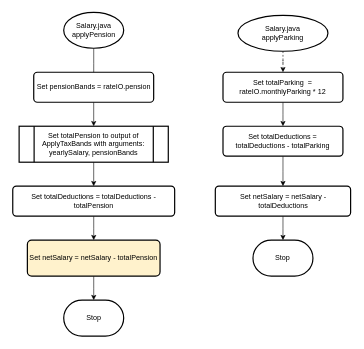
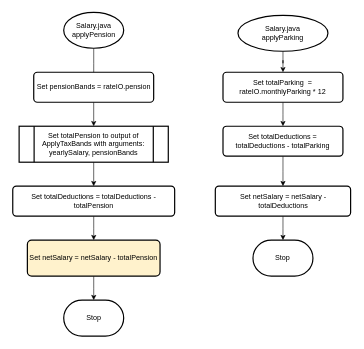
  <mxCell id="0" />
  <mxCell id="1" parent="0" />
  <mxCell id="2" value="" style="edgeStyle=orthogonalEdgeStyle;rounded=0;orthogonalLoop=1;jettySize=auto;html=1;" edge="1" parent="1" source="3"><mxGeometry relative="1" as="geometry"><mxPoint x="155.75" y="130" as="targetPoint" /></mxGeometry></mxCell>
  <mxCell id="3" value="Salary.java&lt;br&gt;applyPension" style="strokeWidth=2;html=1;shape=mxgraph.flowchart.start_1;whiteSpace=wrap;" vertex="1" parent="1"><mxGeometry x="105.75" y="20" width="100" height="60" as="geometry" /></mxCell>
- <mxCell id="4" value="" style="edgeStyle=orthogonalEdgeStyle;rounded=0;orthogonalLoop=1;jettySize=auto;html=1;dashed=1;" edge="1" parent="1" source="5" target="16"><mxGeometry relative="1" as="geometry" /></mxCell>
+ <mxCell id="4" value="" style="edgeStyle=orthogonalEdgeStyle;rounded=0;orthogonalLoop=1;jettySize=auto;html=1;" edge="1" parent="1" source="5" target="16"><mxGeometry relative="1" as="geometry" /></mxCell>
  <mxCell id="5" value="Salary.java&lt;br&gt;applyParking" style="strokeWidth=2;html=1;shape=mxgraph.flowchart.start_1;whiteSpace=wrap;" vertex="1" parent="1"><mxGeometry x="396.37" y="25" width="150" height="60" as="geometry" /></mxCell>
  <mxCell id="6" value="" style="edgeStyle=orthogonalEdgeStyle;rounded=0;orthogonalLoop=1;jettySize=auto;html=1;" edge="1" parent="1" source="7" target="11"><mxGeometry relative="1" as="geometry" /></mxCell>
  <mxCell id="7" value="Set totalPension to output of ApplyTaxBands with arguments:&lt;div&gt;yearlySalary, pensionBands&lt;br&gt;&lt;/div&gt;" style="shape=process;whiteSpace=wrap;html=1;backgroundOutline=1;strokeWidth=2;" vertex="1" parent="1"><mxGeometry x="31.38" y="210" width="248.75" height="60" as="geometry" /></mxCell>
  <mxCell id="8" value="" style="edgeStyle=orthogonalEdgeStyle;rounded=0;orthogonalLoop=1;jettySize=auto;html=1;" edge="1" parent="1" source="9" target="7"><mxGeometry relative="1" as="geometry" /></mxCell>
  <mxCell id="9" value="Set pensionBands = rateIO.pension" style="whiteSpace=wrap;html=1;strokeWidth=2;rounded=1;arcSize=12;" vertex="1" parent="1"><mxGeometry x="55.75" y="120" width="200" height="50" as="geometry" /></mxCell>
  <mxCell id="10" value="" style="edgeStyle=orthogonalEdgeStyle;rounded=0;orthogonalLoop=1;jettySize=auto;html=1;" edge="1" parent="1" source="11" target="13"><mxGeometry relative="1" as="geometry" /></mxCell>
  <mxCell id="11" value="Set totalDeductions = totalDeductions - totalPension" style="whiteSpace=wrap;html=1;strokeWidth=2;rounded=1;arcSize=12;" vertex="1" parent="1"><mxGeometry x="20.76" y="310" width="270" height="50" as="geometry" /></mxCell>
  <mxCell id="12" value="" style="edgeStyle=orthogonalEdgeStyle;rounded=0;orthogonalLoop=1;jettySize=auto;html=1;" edge="1" parent="1" source="13" target="14"><mxGeometry relative="1" as="geometry" /></mxCell>
  <mxCell id="13" value="Set netSalary = netSalary - totalPension" style="whiteSpace=wrap;html=1;strokeWidth=2;rounded=1;arcSize=12;fillColor=#fff2cc;" vertex="1" parent="1"><mxGeometry x="45.13" y="400" width="221.25" height="60" as="geometry" /></mxCell>
  <mxCell id="14" value="Stop" style="strokeWidth=2;html=1;shape=mxgraph.flowchart.terminator;whiteSpace=wrap;" vertex="1" parent="1"><mxGeometry x="105.75" y="500" width="100" height="60" as="geometry" /></mxCell>
  <mxCell id="15" value="" style="edgeStyle=orthogonalEdgeStyle;rounded=0;orthogonalLoop=1;jettySize=auto;html=1;" edge="1" parent="1" source="16"><mxGeometry relative="1" as="geometry"><mxPoint x="471.37" y="210" as="targetPoint" /></mxGeometry></mxCell>
  <mxCell id="16" value="Set totalParking&amp;nbsp; = rateIO.monthlyParking * 12" style="whiteSpace=wrap;html=1;strokeWidth=2;rounded=1;arcSize=12;" vertex="1" parent="1"><mxGeometry x="371.37" y="120" width="200" height="50" as="geometry" /></mxCell>
  <mxCell id="17" value="" style="edgeStyle=orthogonalEdgeStyle;rounded=0;orthogonalLoop=1;jettySize=auto;html=1;" edge="1" parent="1" source="18" target="20"><mxGeometry relative="1" as="geometry" /></mxCell>
  <mxCell id="18" value="Set totalDeductions = totalDeductions - totalParking" style="whiteSpace=wrap;html=1;strokeWidth=2;rounded=1;arcSize=12;" vertex="1" parent="1"><mxGeometry x="371.37" y="210" width="200" height="50" as="geometry" /></mxCell>
  <mxCell id="19" value="" style="edgeStyle=orthogonalEdgeStyle;rounded=0;orthogonalLoop=1;jettySize=auto;html=1;" edge="1" parent="1" source="20" target="21"><mxGeometry relative="1" as="geometry" /></mxCell>
  <mxCell id="20" value="Set netSalary = netSalary - totalDeductions" style="whiteSpace=wrap;html=1;strokeWidth=2;rounded=1;arcSize=12;" vertex="1" parent="1"><mxGeometry x="358.55" y="310" width="225.63" height="50" as="geometry" /></mxCell>
  <mxCell id="21" value="Stop" style="strokeWidth=2;html=1;shape=mxgraph.flowchart.terminator;whiteSpace=wrap;" vertex="1" parent="1"><mxGeometry x="421.37" y="400" width="100" height="60" as="geometry" /></mxCell>
